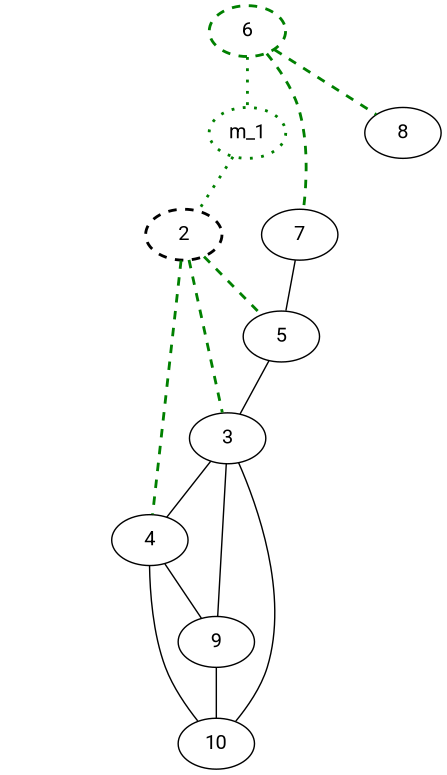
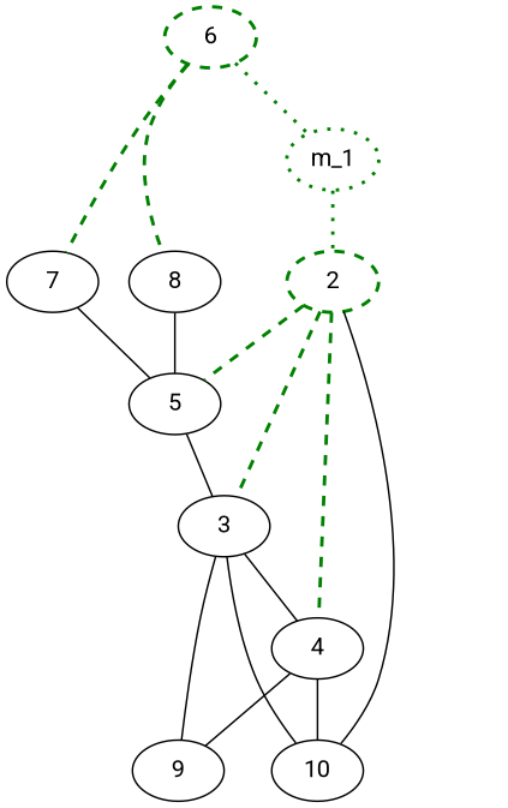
  graph {
    damping=G
    fontname=Roboto
    node [fontname=Roboto]
    edge [fontname=Roboto]
    6 [color="#008000" style="dashed, bold"]
    1 [color=transparent fontcolor=transparent]
    m_1 [color="#008000" style="dotted, bold"]
    11 [color=transparent fontcolor=transparent]
    7
    8
-   2 [color=black style="dashed, bold"]
+   2 [color="#008000" style="dashed, bold"]
    5
    3
    4
    9
    10
    6 -- 1 [color=transparent]
    6 -- m_1 [color="#008000" style="dotted, bold"]
    6 -- 11 [color=transparent]
    6 -- 7 [color="#008000" style="dashed, bold"]
    6 -- 8 [color="#008000" style="dashed, bold"]
    1 -- 2 [color=transparent]
    m_1 -- 2 [color="#008000" style="dotted, bold"]
    11 -- 2 [color=transparent]
    7 -- 5
+   8 -- 5
    2 -- 5 [color="#008000" style="dashed, bold"]
    2 -- 3 [color="#008000" style="dashed, bold"]
    2 -- 4 [color="#008000" style="dashed, bold"]
    5 -- 3
    3 -- 4
    3 -- 9
    3 -- 10
    4 -- 9
    4 -- 10
-   9 -- 10
+   2 -- 10
  }
